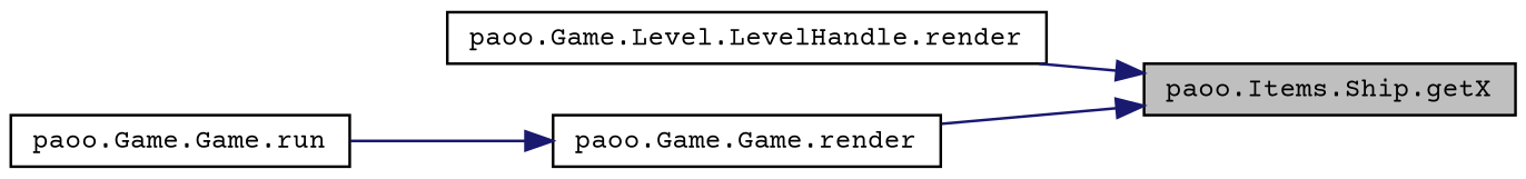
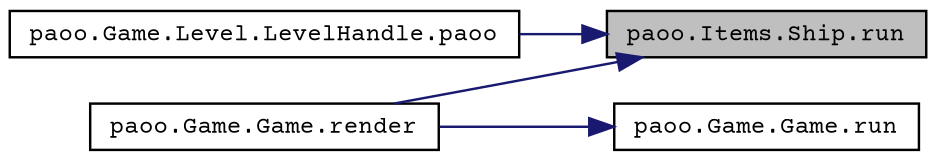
  digraph {
    fontname="Courier Prime"
    rankdir=RL
    node [color=black fillcolor=white fontname="Courier Prime" fontsize=10 shape=record style=filled]
    edge [color=midnightblue dir=back fontname="Courier Prime" fontsize=10 labelfontname=Helvetica labelfontsize=10 style=solid]
-   n1 [fillcolor=grey75 fontcolor=black height=0.2 label="paoo.Items.Ship.getX" width=0.4]
-   n2 [height=0.2 label="paoo.Game.Level.LevelHandle.render" width=0.4]
+   n1 [fillcolor=grey75 fontcolor=black height=0.2 label="paoo.Items.Ship.run" width=0.4]
+   n2 [height=0.2 label="paoo.Game.Level.LevelHandle.paoo" width=0.4]
    n3 [height=0.2 label="paoo.Game.Game.render" width=0.4]
    n4 [height=0.2 label="paoo.Game.Game.run" width=0.4]
    n1 -> n2
    n1 -> n3
-   n3 -> n4
+   n4 -> n3
  }
